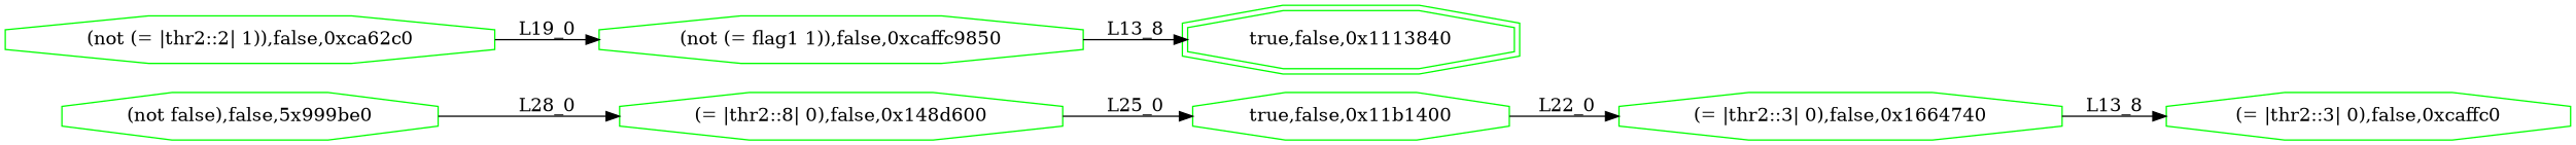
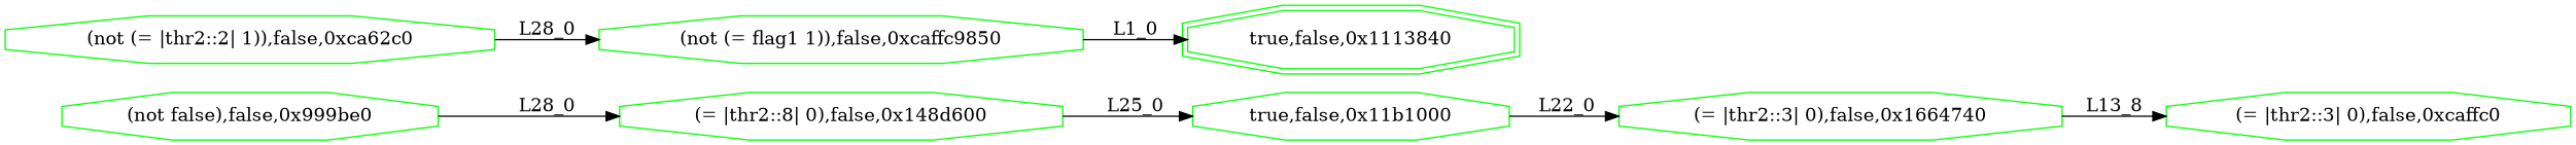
  digraph {
    rankdir=LR
    node [color=green shape=octagon]
-   n1 [label="(not false),false,5x999be0"]
+   n1 [label="(not false),false,0x999be0"]
    n2 [label="(= |thr2::8| 0),false,0x148d600"]
-   n3 [label="true,false,0x11b1400"]
+   n3 [label="true,false,0x11b1000"]
    n4 [label="(= |thr2::3| 0),false,0x1664740"]
    n5 [label="(= |thr2::3| 0),false,0xcaffc0"]
    n6 [label="(not (= |thr2::2| 1)),false,0xca62c0"]
    n7 [label="(not (= flag1 1)),false,0xcaffc9850"]
    n8 [label="true,false,0x1113840" shape=doubleoctagon]
    n1 -> n2 [label=L28_0]
    n2 -> n3 [label=L25_0]
    n3 -> n4 [label=L22_0]
    n4 -> n5 [label=L13_8]
-   n6 -> n7 [label=L19_0]
-   n7 -> n8 [label=L13_8]
+   n6 -> n7 [label=L28_0]
+   n7 -> n8 [label=L1_0]
  }
